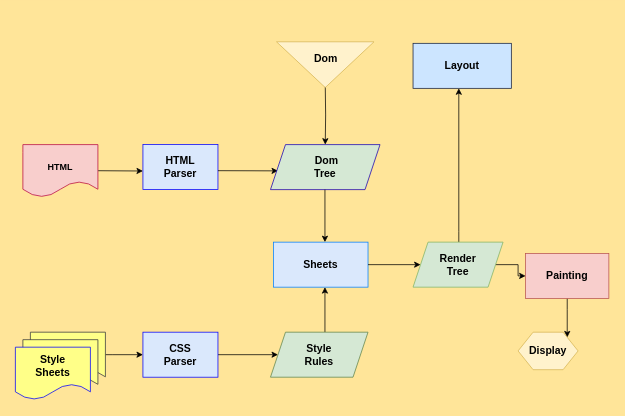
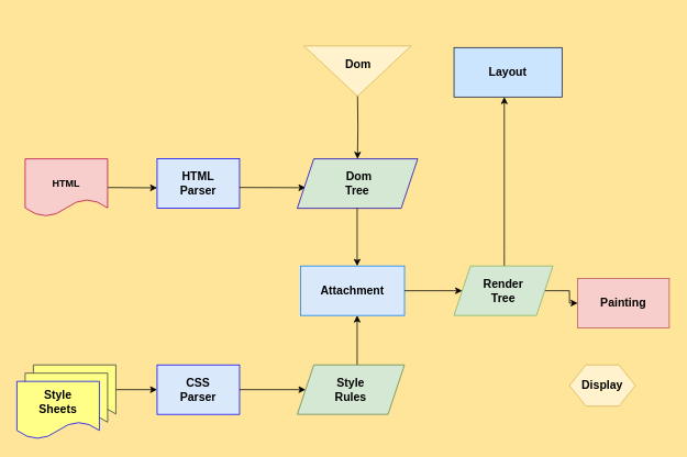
  <mxCell id="0" />
  <mxCell id="1" parent="0" />
  <mxCell id="2" value="" style="edgeStyle=orthogonalEdgeStyle;rounded=0;orthogonalLoop=1;jettySize=auto;html=1;curved=0;" parent="1" target="10" edge="1"><mxGeometry relative="1" as="geometry"><mxPoint x="433" y="112" as="sourcePoint" /></mxGeometry></mxCell>
  <mxCell id="3" value="" style="triangle;whiteSpace=wrap;html=1;rotation=90;fillColor=#fff2cc;strokeColor=#d6b656;" parent="1" vertex="1"><mxGeometry x="402.5" y="20.5" width="61" height="130" as="geometry" /></mxCell>
  <mxCell id="4" value="&lt;font style=&quot;font-size: 14px;&quot;&gt;&lt;b&gt;Dom&lt;/b&gt;&lt;/font&gt;&lt;div style=&quot;font-size: 14px;&quot;&gt;&lt;br&gt;&lt;/div&gt;" style="text;html=1;align=center;verticalAlign=middle;whiteSpace=wrap;rounded=0;" parent="1" vertex="1"><mxGeometry x="404" y="70.5" width="60" height="30" as="geometry" /></mxCell>
  <mxCell id="5" value="" style="shape=document;whiteSpace=wrap;html=1;boundedLbl=1;fillColor=#f8cecc;strokeColor=#B80B3F;" parent="1" vertex="1"><mxGeometry x="30" y="192" width="100" height="70" as="geometry" /></mxCell>
  <mxCell id="6" value="&lt;b&gt;HTML&lt;/b&gt;" style="text;html=1;align=center;verticalAlign=middle;whiteSpace=wrap;rounded=0;" parent="1" vertex="1"><mxGeometry x="40" y="207" width="80" height="30" as="geometry" /></mxCell>
  <mxCell id="7" value="&lt;b style=&quot;font-size: 14px;&quot;&gt;&lt;font style=&quot;font-size: 14px;&quot;&gt;HTML&lt;/font&gt;&lt;/b&gt;&lt;div style=&quot;font-size: 14px;&quot;&gt;&lt;b style=&quot;&quot;&gt;&lt;font style=&quot;font-size: 14px;&quot;&gt;Parser&lt;/font&gt;&lt;/b&gt;&lt;/div&gt;" style="rounded=0;whiteSpace=wrap;html=1;fillColor=#dae8fc;strokeColor=#0000FF;" parent="1" vertex="1"><mxGeometry x="190" y="192" width="100" height="60" as="geometry" /></mxCell>
  <mxCell id="8" value="" style="endArrow=classic;html=1;rounded=0;entryX=0;entryY=0.5;entryDx=0;entryDy=0;exitX=1.004;exitY=0.423;exitDx=0;exitDy=0;exitPerimeter=0;" parent="1" edge="1"><mxGeometry width="50" height="50" relative="1" as="geometry"><mxPoint x="130.44" y="226.8" as="sourcePoint" /><mxPoint x="190" y="227.19" as="targetPoint" /></mxGeometry></mxCell>
  <mxCell id="9" value="" style="endArrow=classic;html=1;rounded=0;" parent="1" edge="1"><mxGeometry width="50" height="50" relative="1" as="geometry"><mxPoint x="290" y="226.76" as="sourcePoint" /><mxPoint x="370" y="227" as="targetPoint" /></mxGeometry></mxCell>
  <mxCell id="10" value="&lt;font style=&quot;font-size: 14px;&quot;&gt;&lt;b&gt;&amp;nbsp; Dom&amp;nbsp;&lt;/b&gt;&lt;/font&gt;&lt;div&gt;&lt;span style=&quot;font-size: 14px; background-color: initial;&quot;&gt;&lt;b&gt;Tree&lt;/b&gt;&lt;/span&gt;&lt;/div&gt;" style="shape=parallelogram;perimeter=parallelogramPerimeter;whiteSpace=wrap;html=1;fixedSize=1;fillColor=#d5e8d4;strokeColor=#1800B3;" parent="1" vertex="1"><mxGeometry x="360" y="192" width="146" height="60" as="geometry" /></mxCell>
  <mxCell id="11" value="" style="endArrow=classic;html=1;rounded=0;" parent="1" edge="1"><mxGeometry width="50" height="50" relative="1" as="geometry"><mxPoint x="432.58" y="252" as="sourcePoint" /><mxPoint x="432.58" y="322" as="targetPoint" /></mxGeometry></mxCell>
- <mxCell id="12" value="&lt;font style=&quot;font-size: 14px;&quot;&gt;&lt;b&gt;Sheets&lt;/b&gt;&lt;/font&gt;" style="rounded=0;whiteSpace=wrap;html=1;fillColor=#dae8fc;strokeColor=#007FFF;" parent="1" vertex="1"><mxGeometry x="364" y="322" width="126" height="60" as="geometry" /></mxCell>
+ <mxCell id="12" value="&lt;font style=&quot;font-size: 14px;&quot;&gt;&lt;b&gt;Attachment&lt;/b&gt;&lt;/font&gt;" style="rounded=0;whiteSpace=wrap;html=1;fillColor=#dae8fc;strokeColor=#007FFF;" parent="1" vertex="1"><mxGeometry x="364" y="322" width="126" height="60" as="geometry" /></mxCell>
  <mxCell id="13" value="" style="endArrow=classic;html=1;rounded=0;" parent="1" edge="1"><mxGeometry width="50" height="50" relative="1" as="geometry"><mxPoint x="432.58" y="442" as="sourcePoint" /><mxPoint x="432.58" y="382" as="targetPoint" /></mxGeometry></mxCell>
  <mxCell id="14" value="&lt;font style=&quot;font-size: 14px;&quot;&gt;&lt;b&gt;Style&lt;/b&gt;&lt;/font&gt;&lt;div style=&quot;font-size: 14px;&quot;&gt;&lt;font style=&quot;font-size: 14px;&quot;&gt;&lt;b&gt;Rules&lt;/b&gt;&lt;/font&gt;&lt;/div&gt;" style="shape=parallelogram;perimeter=parallelogramPerimeter;whiteSpace=wrap;html=1;fixedSize=1;fillColor=#d5e8d4;strokeColor=#60854C;" parent="1" vertex="1"><mxGeometry x="360" y="442" width="130" height="60" as="geometry" /></mxCell>
  <mxCell id="15" value="" style="endArrow=classic;html=1;rounded=0;entryX=0;entryY=0.5;entryDx=0;entryDy=0;" parent="1" target="14" edge="1"><mxGeometry width="50" height="50" relative="1" as="geometry"><mxPoint x="290" y="472" as="sourcePoint" /><mxPoint x="380" y="462" as="targetPoint" /></mxGeometry></mxCell>
  <mxCell id="16" value="&lt;font style=&quot;font-size: 14px;&quot;&gt;&lt;b&gt;CSS&lt;/b&gt;&lt;/font&gt;&lt;div style=&quot;font-size: 14px;&quot;&gt;&lt;font style=&quot;font-size: 14px;&quot;&gt;&lt;b&gt;Parser&lt;/b&gt;&lt;/font&gt;&lt;/div&gt;" style="rounded=0;whiteSpace=wrap;html=1;fillColor=#dae8fc;strokeColor=#0000FF;" parent="1" vertex="1"><mxGeometry x="190" y="442" width="100" height="60" as="geometry" /></mxCell>
  <mxCell id="17" value="" style="edgeStyle=orthogonalEdgeStyle;rounded=0;orthogonalLoop=1;jettySize=auto;html=1;" parent="1" source="27" target="16" edge="1"><mxGeometry relative="1" as="geometry"><Array as="points"><mxPoint x="150" y="472" /><mxPoint x="150" y="472" /></Array></mxGeometry></mxCell>
  <mxCell id="18" value="" style="endArrow=classic;html=1;rounded=0;" parent="1" edge="1"><mxGeometry width="50" height="50" relative="1" as="geometry"><mxPoint x="490" y="352" as="sourcePoint" /><mxPoint x="560" y="352" as="targetPoint" /></mxGeometry></mxCell>
  <mxCell id="19" value="" style="edgeStyle=orthogonalEdgeStyle;rounded=0;orthogonalLoop=1;jettySize=auto;html=1;" parent="1" source="21" target="22" edge="1"><mxGeometry relative="1" as="geometry"><Array as="points"><mxPoint x="611" y="308" /><mxPoint x="611" y="308" /></Array></mxGeometry></mxCell>
  <mxCell id="20" value="" style="edgeStyle=orthogonalEdgeStyle;rounded=0;orthogonalLoop=1;jettySize=auto;html=1;" parent="1" source="21" target="24" edge="1"><mxGeometry relative="1" as="geometry" /></mxCell>
  <mxCell id="21" value="&lt;b style=&quot;font-size: 14px;&quot;&gt;&lt;font style=&quot;font-size: 14px;&quot;&gt;Render&lt;/font&gt;&lt;/b&gt;&lt;div style=&quot;font-size: 14px;&quot;&gt;&lt;b style=&quot;&quot;&gt;&lt;font style=&quot;font-size: 14px;&quot;&gt;Tree&lt;/font&gt;&lt;/b&gt;&lt;/div&gt;" style="shape=parallelogram;perimeter=parallelogramPerimeter;whiteSpace=wrap;html=1;fixedSize=1;fillColor=#d5e8d4;strokeColor=#82b366;" parent="1" vertex="1"><mxGeometry x="550" y="322" width="120" height="60" as="geometry" /></mxCell>
  <mxCell id="22" value="&lt;b&gt;&lt;font style=&quot;font-size: 14px;&quot;&gt;Layout&lt;/font&gt;&lt;/b&gt;" style="whiteSpace=wrap;html=1;fillColor=#cce5ff;strokeColor=#141F3D;" parent="1" vertex="1"><mxGeometry x="550" y="57" width="131" height="60" as="geometry" /></mxCell>
- <mxCell id="23" value="" style="edgeStyle=orthogonalEdgeStyle;rounded=0;orthogonalLoop=1;jettySize=auto;html=1;" parent="1" source="24" target="25" edge="1"><mxGeometry relative="1" as="geometry"><Array as="points"><mxPoint x="756" y="412" /><mxPoint x="756" y="412" /></Array></mxGeometry></mxCell>
  <mxCell id="24" value="&lt;b&gt;&lt;font style=&quot;font-size: 14px;&quot;&gt;Painting&lt;/font&gt;&lt;/b&gt;" style="whiteSpace=wrap;html=1;fillColor=#f8cecc;strokeColor=#b85450;" parent="1" vertex="1"><mxGeometry x="700" y="337" width="111" height="60" as="geometry" /></mxCell>
  <mxCell id="25" value="&lt;font style=&quot;font-size: 14px;&quot;&gt;&lt;b&gt;Display&lt;/b&gt;&lt;/font&gt;" style="shape=hexagon;perimeter=hexagonPerimeter2;whiteSpace=wrap;html=1;fixedSize=1;fillColor=#fff2cc;strokeColor=#d6b656;" parent="1" vertex="1"><mxGeometry x="690" y="442" width="80" height="50" as="geometry" /></mxCell>
  <mxCell id="26" value="" style="group" parent="1" vertex="1" connectable="0"><mxGeometry x="20" y="442" width="120" height="90" as="geometry" /></mxCell>
  <mxCell id="27" value="" style="shape=document;whiteSpace=wrap;html=1;boundedLbl=1;fillColor=#ffff88;strokeColor=#36393d;" parent="26" vertex="1"><mxGeometry x="20" width="100" height="70" as="geometry" /></mxCell>
  <mxCell id="28" value="" style="shape=document;whiteSpace=wrap;html=1;boundedLbl=1;fillColor=#ffff88;strokeColor=#36393d;" parent="26" vertex="1"><mxGeometry x="10" y="10" width="100" height="70" as="geometry" /></mxCell>
  <mxCell id="29" value="&lt;font style=&quot;font-size: 14px;&quot;&gt;&lt;b&gt;Style&lt;/b&gt;&lt;/font&gt;&lt;div style=&quot;font-size: 14px;&quot;&gt;&lt;font style=&quot;font-size: 14px;&quot;&gt;&lt;b&gt;Sheets&lt;/b&gt;&lt;/font&gt;&lt;/div&gt;" style="shape=document;whiteSpace=wrap;html=1;boundedLbl=1;fillColor=#ffff88;strokeColor=#0000FF;" parent="26" vertex="1"><mxGeometry y="20" width="100" height="70" as="geometry" /></mxCell>
